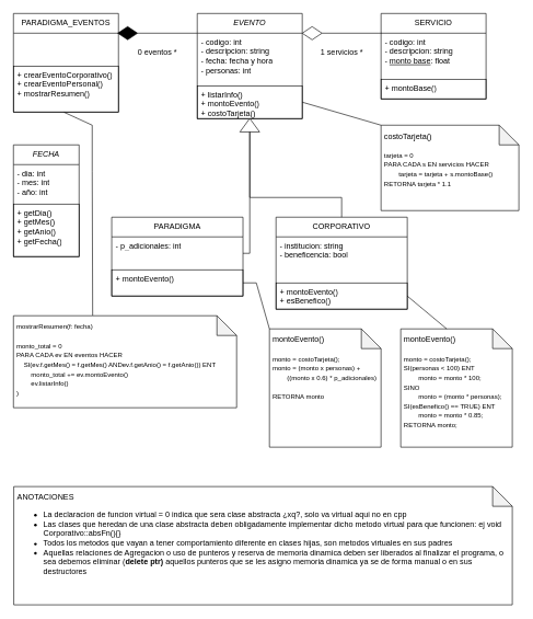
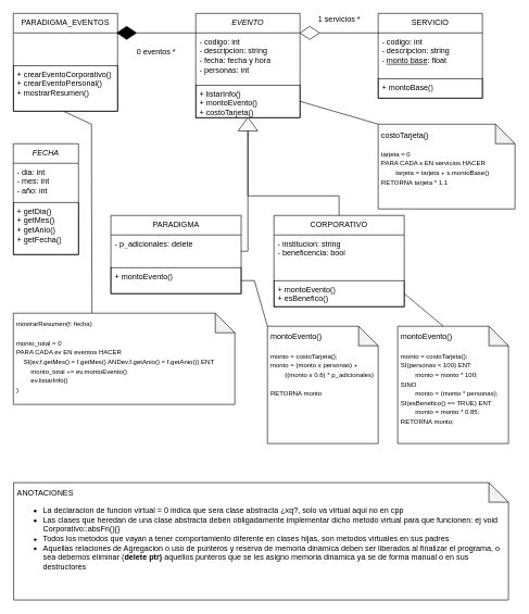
  <mxCell id="0" />
  <mxCell id="1" parent="0" />
  <mxCell id="2" value="PARADIGMA_EVENTOS" style="swimlane;fontStyle=0;childLayout=stackLayout;horizontal=1;startSize=30;horizontalStack=0;resizeParent=1;resizeParentMax=0;resizeLast=0;collapsible=1;marginBottom=0;whiteSpace=wrap;html=1;" parent="1" vertex="1"><mxGeometry x="20" y="20" width="160" height="150" as="geometry" /></mxCell>
  <mxCell id="3" value="&lt;br&gt;" style="text;strokeColor=none;fillColor=none;align=left;verticalAlign=top;spacingLeft=4;spacingRight=4;overflow=hidden;points=[[0,0.5],[1,0.5]];portConstraint=eastwest;rotatable=0;whiteSpace=wrap;html=1;horizontal=1;" parent="2" vertex="1"><mxGeometry y="30" width="160" height="50" as="geometry" /></mxCell>
  <mxCell id="4" value="+ crearEventoCorporativo()&lt;br&gt;+ crearEventoPersonal()&lt;br&gt;+ mostrarResumen()" style="text;strokeColor=default;fillColor=none;align=left;verticalAlign=top;spacingLeft=4;spacingRight=4;overflow=hidden;points=[[0,0.5],[1,0.5]];portConstraint=eastwest;rotatable=0;whiteSpace=wrap;html=1;" parent="2" vertex="1"><mxGeometry y="80" width="160" height="70" as="geometry" /></mxCell>
  <mxCell id="5" value="&lt;i&gt;EVENTO&lt;/i&gt;" style="swimlane;fontStyle=0;childLayout=stackLayout;horizontal=1;startSize=30;horizontalStack=0;resizeParent=1;resizeParentMax=0;resizeLast=0;collapsible=1;marginBottom=0;whiteSpace=wrap;html=1;" parent="1" vertex="1"><mxGeometry x="300" y="20" width="160" height="160" as="geometry" /></mxCell>
  <mxCell id="6" value="- codigo: int&lt;br&gt;- descripcion: string&lt;br&gt;- fecha: fecha y hora&lt;br&gt;- personas: int" style="text;strokeColor=none;fillColor=none;align=left;verticalAlign=top;spacingLeft=4;spacingRight=4;overflow=hidden;points=[[0,0.5],[1,0.5]];portConstraint=eastwest;rotatable=0;whiteSpace=wrap;html=1;horizontal=1;" parent="5" vertex="1"><mxGeometry y="30" width="160" height="80" as="geometry" /></mxCell>
  <mxCell id="7" value="+ listarInfo()&lt;br&gt;+ montoEvento()&lt;br&gt;+ costoTarjeta()" style="text;strokeColor=default;fillColor=none;align=left;verticalAlign=top;spacingLeft=4;spacingRight=4;overflow=hidden;points=[[0,0.5],[1,0.5]];portConstraint=eastwest;rotatable=0;whiteSpace=wrap;html=1;" parent="5" vertex="1"><mxGeometry y="110" width="160" height="50" as="geometry" /></mxCell>
  <mxCell id="8" value="SERVICIO" style="swimlane;fontStyle=0;childLayout=stackLayout;horizontal=1;startSize=30;horizontalStack=0;resizeParent=1;resizeParentMax=0;resizeLast=0;collapsible=1;marginBottom=0;whiteSpace=wrap;html=1;" parent="1" vertex="1"><mxGeometry x="580" y="20" width="160" height="130" as="geometry" /></mxCell>
  <mxCell id="9" value="- codigo: int&lt;br&gt;- descripcion: string&lt;br&gt;- &lt;u&gt;monto base&lt;/u&gt;: float&lt;br&gt;" style="text;strokeColor=none;fillColor=none;align=left;verticalAlign=top;spacingLeft=4;spacingRight=4;overflow=hidden;points=[[0,0.5],[1,0.5]];portConstraint=eastwest;rotatable=0;whiteSpace=wrap;html=1;horizontal=1;" parent="8" vertex="1"><mxGeometry y="30" width="160" height="70" as="geometry" /></mxCell>
  <mxCell id="10" value="+ montoBase()" style="text;strokeColor=default;fillColor=none;align=left;verticalAlign=top;spacingLeft=4;spacingRight=4;overflow=hidden;points=[[0,0.5],[1,0.5]];portConstraint=eastwest;rotatable=0;whiteSpace=wrap;html=1;" parent="8" vertex="1"><mxGeometry y="100" width="160" height="30" as="geometry" /></mxCell>
  <mxCell id="11" value="PARADIGMA" style="swimlane;fontStyle=0;childLayout=stackLayout;horizontal=1;startSize=30;horizontalStack=0;resizeParent=1;resizeParentMax=0;resizeLast=0;collapsible=1;marginBottom=0;whiteSpace=wrap;html=1;" parent="1" vertex="1"><mxGeometry x="169.68" y="330" width="200" height="120" as="geometry" /></mxCell>
- <mxCell id="12" value="- p_adicionales: int" style="text;strokeColor=none;fillColor=none;align=left;verticalAlign=top;spacingLeft=4;spacingRight=4;overflow=hidden;points=[[0,0.5],[1,0.5]];portConstraint=eastwest;rotatable=0;whiteSpace=wrap;html=1;horizontal=1;" parent="11" vertex="1"><mxGeometry y="30" width="200" height="50" as="geometry" /></mxCell>
+ <mxCell id="12" value="- p_adicionales: delete" style="text;strokeColor=none;fillColor=none;align=left;verticalAlign=top;spacingLeft=4;spacingRight=4;overflow=hidden;points=[[0,0.5],[1,0.5]];portConstraint=eastwest;rotatable=0;whiteSpace=wrap;html=1;horizontal=1;" parent="11" vertex="1"><mxGeometry y="30" width="200" height="50" as="geometry" /></mxCell>
  <mxCell id="13" value="+ montoEvento()" style="text;strokeColor=default;fillColor=none;align=left;verticalAlign=top;spacingLeft=4;spacingRight=4;overflow=hidden;points=[[0,0.5],[1,0.5]];portConstraint=eastwest;rotatable=0;whiteSpace=wrap;html=1;" parent="11" vertex="1"><mxGeometry y="80" width="200" height="40" as="geometry" /></mxCell>
  <mxCell id="14" value="CORPORATIVO" style="swimlane;fontStyle=0;childLayout=stackLayout;horizontal=1;startSize=30;horizontalStack=0;resizeParent=1;resizeParentMax=0;resizeLast=0;collapsible=1;marginBottom=0;whiteSpace=wrap;html=1;" parent="1" vertex="1"><mxGeometry x="420" y="330" width="200" height="140" as="geometry" /></mxCell>
  <mxCell id="15" value="- institucion: string&lt;br&gt;- beneficencia: bool" style="text;strokeColor=none;fillColor=none;align=left;verticalAlign=top;spacingLeft=4;spacingRight=4;overflow=hidden;points=[[0,0.5],[1,0.5]];portConstraint=eastwest;rotatable=0;whiteSpace=wrap;html=1;horizontal=1;" parent="14" vertex="1"><mxGeometry y="30" width="200" height="70" as="geometry" /></mxCell>
  <mxCell id="16" value="+ montoEvento()&lt;br&gt;+ esBenefico()" style="text;strokeColor=default;fillColor=none;align=left;verticalAlign=top;spacingLeft=4;spacingRight=4;overflow=hidden;points=[[0,0.5],[1,0.5]];portConstraint=eastwest;rotatable=0;whiteSpace=wrap;html=1;" parent="14" vertex="1"><mxGeometry y="100" width="200" height="40" as="geometry" /></mxCell>
  <mxCell id="17" value="&lt;font style=&quot;font-size: 10px;&quot;&gt;mostrarResumen(f: fecha)&lt;br&gt;&lt;br&gt;monto_total = 0&lt;br&gt;PARA CADA ev EN eventos HACER&lt;br&gt;&lt;span style=&quot;&quot;&gt;&lt;span style=&quot;&quot;&gt;&amp;nbsp;&amp;nbsp;&amp;nbsp;&amp;nbsp;&lt;/span&gt;&lt;/span&gt;SI(ev.f.getMes() = f.getMes() ANDev.f.getAnio() = f.getAnio()) ENT&lt;br&gt;&lt;span style=&quot;white-space: pre;&quot;&gt;&#09;&lt;/span&gt;monto_total += ev.montoEvento()&lt;br&gt;&lt;span style=&quot;white-space: pre;&quot;&gt;&#09;&lt;/span&gt;ev.listarInfo()&lt;br&gt;)&lt;/font&gt;" style="shape=note;whiteSpace=wrap;html=1;backgroundOutline=1;darkOpacity=0.05;align=left;verticalAlign=top;spacing=5;" parent="1" vertex="1"><mxGeometry x="20" y="480" width="340" height="140" as="geometry" /></mxCell>
  <mxCell id="18" value="" style="rhombus;whiteSpace=wrap;html=1;" parent="1" vertex="1"><mxGeometry x="460" y="40" width="30" height="20" as="geometry" /></mxCell>
  <mxCell id="19" value="" style="endArrow=none;html=1;rounded=0;entryX=0.004;entryY=0;entryDx=0;entryDy=0;entryPerimeter=0;exitX=1;exitY=0.5;exitDx=0;exitDy=0;" parent="1" source="18" target="9" edge="1"><mxGeometry width="50" height="50" relative="1" as="geometry"><mxPoint x="440" y="130" as="sourcePoint" /><mxPoint x="490" y="80" as="targetPoint" /></mxGeometry></mxCell>
- <mxCell id="20" value="1 servicios&amp;nbsp;*" style="text;html=1;strokeColor=none;fillColor=none;align=center;verticalAlign=middle;whiteSpace=wrap;rounded=0;" parent="1" vertex="1"><mxGeometry x="471.5" y="70" width="97" height="20" as="geometry" /></mxCell>
+ <mxCell id="20" value="1 servicios&amp;nbsp;*" style="text;html=1;strokeColor=none;fillColor=none;align=center;verticalAlign=middle;whiteSpace=wrap;rounded=0;" parent="1" vertex="1"><mxGeometry x="471.5" y="20" width="97" height="20" as="geometry" /></mxCell>
  <mxCell id="21" value="" style="triangle;whiteSpace=wrap;html=1;rotation=-90;" parent="1" vertex="1"><mxGeometry x="369.68" y="175" width="20.63" height="30" as="geometry" /></mxCell>
  <mxCell id="22" value="" style="endArrow=none;html=1;rounded=0;entryX=0.5;entryY=0;entryDx=0;entryDy=0;exitX=0;exitY=0.5;exitDx=0;exitDy=0;" parent="1" source="21" target="14" edge="1"><mxGeometry width="50" height="50" relative="1" as="geometry"><mxPoint x="370" y="300" as="sourcePoint" /><mxPoint x="420" y="250" as="targetPoint" /><Array as="points"><mxPoint x="380" y="300" /><mxPoint x="520" y="300" /></Array></mxGeometry></mxCell>
  <mxCell id="23" value="" style="endArrow=none;html=1;rounded=0;exitX=1;exitY=0.5;exitDx=0;exitDy=0;entryX=0;entryY=0.5;entryDx=0;entryDy=0;" parent="1" source="12" target="21" edge="1"><mxGeometry width="50" height="50" relative="1" as="geometry"><mxPoint x="370" y="300" as="sourcePoint" /><mxPoint x="420" y="250" as="targetPoint" /><Array as="points"><mxPoint x="380" y="385" /><mxPoint x="380" y="300" /></Array></mxGeometry></mxCell>
  <mxCell id="24" value="" style="rhombus;whiteSpace=wrap;html=1;fillColor=#000000;" parent="1" vertex="1"><mxGeometry x="179" y="40" width="30" height="20" as="geometry" /></mxCell>
  <mxCell id="25" value="" style="endArrow=none;html=1;rounded=0;entryX=0.004;entryY=0;entryDx=0;entryDy=0;entryPerimeter=0;exitX=1;exitY=0.5;exitDx=0;exitDy=0;" parent="1" source="24" edge="1"><mxGeometry width="50" height="50" relative="1" as="geometry"><mxPoint x="159" y="130" as="sourcePoint" /><mxPoint x="300" y="50" as="targetPoint" /></mxGeometry></mxCell>
  <mxCell id="26" value="0 eventos *" style="text;html=1;strokeColor=none;fillColor=none;align=center;verticalAlign=middle;whiteSpace=wrap;rounded=0;" parent="1" vertex="1"><mxGeometry x="190.5" y="70" width="97" height="20" as="geometry" /></mxCell>
  <mxCell id="27" value="&lt;i&gt;FECHA&lt;/i&gt;" style="swimlane;fontStyle=0;childLayout=stackLayout;horizontal=1;startSize=30;horizontalStack=0;resizeParent=1;resizeParentMax=0;resizeLast=0;collapsible=1;marginBottom=0;whiteSpace=wrap;html=1;" parent="1" vertex="1"><mxGeometry x="20" y="220" width="100" height="170" as="geometry"><mxRectangle x="40" y="280" width="80" height="30" as="alternateBounds" /></mxGeometry></mxCell>
  <mxCell id="28" value="- dia: int&lt;br&gt;- mes: int&lt;br&gt;- año: int" style="text;strokeColor=none;fillColor=none;align=left;verticalAlign=top;spacingLeft=4;spacingRight=4;overflow=hidden;points=[[0,0.5],[1,0.5]];portConstraint=eastwest;rotatable=0;whiteSpace=wrap;html=1;horizontal=1;" parent="27" vertex="1"><mxGeometry y="30" width="100" height="60" as="geometry" /></mxCell>
  <mxCell id="29" value="+ getDia()&lt;br&gt;+ getMes()&lt;br&gt;+ getAnio()&lt;br&gt;+ getFecha()" style="text;strokeColor=default;fillColor=none;align=left;verticalAlign=top;spacingLeft=4;spacingRight=4;overflow=hidden;points=[[0,0.5],[1,0.5]];portConstraint=eastwest;rotatable=0;whiteSpace=wrap;html=1;" parent="27" vertex="1"><mxGeometry y="90" width="100" height="80" as="geometry" /></mxCell>
  <mxCell id="30" value="" style="endArrow=none;html=1;rounded=0;entryX=0.482;entryY=1.005;entryDx=0;entryDy=0;exitX=0.355;exitY=-0.003;exitDx=0;exitDy=0;exitPerimeter=0;entryPerimeter=0;" edge="1" parent="1" source="17" target="4"><mxGeometry width="50" height="50" relative="1" as="geometry"><mxPoint x="160" y="290" as="sourcePoint" /><mxPoint x="310" y="60" as="targetPoint" /><Array as="points"><mxPoint x="140" y="260" /><mxPoint x="140" y="190" /></Array></mxGeometry></mxCell>
  <mxCell id="31" value="&lt;font style=&quot;&quot;&gt;montoEvento()&lt;br&gt;&lt;br&gt;&lt;div style=&quot;&quot;&gt;&lt;span style=&quot;font-size: 10px; background-color: initial;&quot;&gt;monto = costoTarjeta();&lt;/span&gt;&lt;br&gt;&lt;/div&gt;&lt;div style=&quot;&quot;&gt;&lt;span style=&quot;font-size: 10px;&quot;&gt;monto = (monto x personas) + &lt;span style=&quot;white-space: pre;&quot;&gt;&#09;&lt;/span&gt;((monto&amp;nbsp;&lt;/span&gt;&lt;span style=&quot;font-size: 10px; background-color: initial;&quot;&gt;x 0.6) * p_adicionales)&lt;/span&gt;&lt;/div&gt;&lt;div style=&quot;&quot;&gt;&lt;span style=&quot;font-size: 10px; background-color: initial;&quot;&gt;&lt;br&gt;&lt;/span&gt;&lt;/div&gt;&lt;div style=&quot;&quot;&gt;&lt;span style=&quot;font-size: 10px; background-color: initial;&quot;&gt;RETORNA monto&lt;/span&gt;&lt;/div&gt;&lt;/font&gt;" style="shape=note;whiteSpace=wrap;html=1;backgroundOutline=1;darkOpacity=0.05;align=left;verticalAlign=top;spacing=5;" vertex="1" parent="1"><mxGeometry x="410" y="500" width="170" height="180" as="geometry" /></mxCell>
  <mxCell id="32" value="&lt;font style=&quot;&quot;&gt;montoEvento()&lt;br&gt;&lt;br&gt;&lt;div style=&quot;&quot;&gt;&lt;span style=&quot;font-size: 10px; background-color: initial;&quot;&gt;monto = costoTarjeta();&lt;/span&gt;&lt;br&gt;&lt;/div&gt;&lt;div style=&quot;&quot;&gt;&lt;span style=&quot;font-size: 10px;&quot;&gt;SI(personas &amp;lt; 100) ENT&lt;/span&gt;&lt;span style=&quot;font-size: 10px; background-color: initial; white-space: pre;&quot;&gt;&#09;&lt;/span&gt;&lt;/div&gt;&lt;div style=&quot;&quot;&gt;&lt;span style=&quot;font-size: 10px;&quot;&gt;&lt;span style=&quot;&quot;&gt;&lt;span style=&quot;white-space: pre;&quot;&gt;&amp;nbsp;&amp;nbsp;&amp;nbsp;&amp;nbsp;&lt;/span&gt;&lt;span style=&quot;white-space: pre;&quot;&gt;&amp;nbsp;&amp;nbsp;&amp;nbsp;&amp;nbsp;&lt;/span&gt;&lt;/span&gt;monto = monto * 100;&lt;/span&gt;&lt;/div&gt;&lt;div style=&quot;&quot;&gt;&lt;span style=&quot;font-size: 10px; white-space: pre;&quot;&gt;SINO&lt;/span&gt;&lt;/div&gt;&lt;div style=&quot;&quot;&gt;&lt;span style=&quot;font-size: 10px;&quot;&gt;&lt;span style=&quot;&quot;&gt;&lt;span style=&quot;white-space: pre;&quot;&gt;&amp;nbsp;&amp;nbsp;&amp;nbsp;&amp;nbsp;&lt;/span&gt;&lt;span style=&quot;white-space: pre;&quot;&gt;&amp;nbsp;&amp;nbsp;&amp;nbsp;&amp;nbsp;&lt;/span&gt;&lt;/span&gt;monto = (monto * personas);&lt;/span&gt;&lt;/div&gt;&lt;div style=&quot;&quot;&gt;&lt;span style=&quot;font-size: 10px;&quot;&gt;&lt;span style=&quot;white-space: pre;&quot;&gt;SI&lt;/span&gt;(esBenefico() == TRUE) ENT&lt;/span&gt;&lt;/div&gt;&lt;div style=&quot;&quot;&gt;&lt;span style=&quot;font-size: 10px;&quot;&gt;&lt;span style=&quot;&quot;&gt;&lt;span style=&quot;white-space: pre;&quot;&gt;&amp;nbsp;&amp;nbsp;&amp;nbsp;&amp;nbsp;&lt;/span&gt;&lt;span style=&quot;white-space: pre;&quot;&gt;&amp;nbsp;&amp;nbsp;&amp;nbsp;&amp;nbsp;&lt;/span&gt;&lt;/span&gt;monto = monto * 0.85;&lt;/span&gt;&lt;/div&gt;&lt;div style=&quot;&quot;&gt;&lt;span style=&quot;font-size: 10px;&quot;&gt;&lt;span style=&quot;white-space: pre;&quot;&gt;RETORNA &lt;/span&gt;monto;&lt;/span&gt;&lt;/div&gt;&lt;/font&gt;" style="shape=note;whiteSpace=wrap;html=1;backgroundOutline=1;darkOpacity=0.05;align=left;verticalAlign=top;spacing=5;" vertex="1" parent="1"><mxGeometry x="610" y="500" width="170" height="180" as="geometry" /></mxCell>
  <mxCell id="33" value="" style="endArrow=none;html=1;rounded=0;entryX=0;entryY=0;entryDx=0;entryDy=0;entryPerimeter=0;exitX=1;exitY=0.5;exitDx=0;exitDy=0;" edge="1" parent="1" source="13" target="31"><mxGeometry width="50" height="50" relative="1" as="geometry"><mxPoint x="440" y="550" as="sourcePoint" /><mxPoint x="490" y="500" as="targetPoint" /><Array as="points"><mxPoint x="390" y="430" /></Array></mxGeometry></mxCell>
  <mxCell id="34" value="" style="endArrow=none;html=1;rounded=0;entryX=1;entryY=0.5;entryDx=0;entryDy=0;exitX=0;exitY=0;exitDx=70;exitDy=0;exitPerimeter=0;" edge="1" parent="1" source="32" target="16"><mxGeometry width="50" height="50" relative="1" as="geometry"><mxPoint x="440" y="550" as="sourcePoint" /><mxPoint x="490" y="500" as="targetPoint" /></mxGeometry></mxCell>
  <mxCell id="35" value="&lt;font style=&quot;&quot;&gt;costoTarjeta()&lt;br&gt;&lt;br&gt;&lt;div style=&quot;&quot;&gt;&lt;span style=&quot;font-size: 10px; background-color: initial;&quot;&gt;tarjeta = 0&lt;/span&gt;&lt;br&gt;&lt;/div&gt;&lt;div style=&quot;&quot;&gt;&lt;span style=&quot;font-size: 10px;&quot;&gt;PARA CADA s EN servicios HACER&lt;br&gt;&lt;/span&gt;&lt;/div&gt;&lt;div style=&quot;&quot;&gt;&lt;span style=&quot;font-size: 10px;&quot;&gt;&lt;span style=&quot;white-space: pre;&quot;&gt;&#09;&lt;/span&gt;tarjeta = tarjeta + s.montoBase()&lt;br&gt;&lt;/span&gt;&lt;/div&gt;&lt;div style=&quot;&quot;&gt;&lt;span style=&quot;font-size: 10px;&quot;&gt;RETORNA tarjeta * 1.1&lt;/span&gt;&lt;/div&gt;&lt;/font&gt;" style="shape=note;whiteSpace=wrap;html=1;backgroundOutline=1;darkOpacity=0.05;align=left;verticalAlign=top;spacing=5;" vertex="1" parent="1"><mxGeometry x="580" y="190" width="210" height="130" as="geometry" /></mxCell>
  <mxCell id="36" value="" style="endArrow=none;html=1;rounded=0;entryX=0;entryY=0;entryDx=0;entryDy=0;entryPerimeter=0;exitX=1;exitY=0.5;exitDx=0;exitDy=0;" edge="1" parent="1" source="7" target="35"><mxGeometry width="50" height="50" relative="1" as="geometry"><mxPoint x="380" y="160" as="sourcePoint" /><mxPoint x="430" y="110" as="targetPoint" /></mxGeometry></mxCell>
  <mxCell id="37" value="&lt;font style=&quot;&quot;&gt;ANOTACIONES&lt;br&gt;&lt;div style=&quot;&quot;&gt;&lt;ul&gt;&lt;li&gt;La declaracion de funcion virtual = 0 indica que sera clase abstracta ¿xq?, solo va virtual aqui no en cpp&lt;br&gt;&lt;/li&gt;&lt;li&gt;Las clases que heredan de una clase abstracta deben obligadamente implementar dicho metodo virtual para que funcionen: ej void Corporativo::absFn(){}&lt;br&gt;&lt;/li&gt;&lt;li&gt;&lt;span style=&quot;background-color: initial;&quot;&gt;Todos los metodos que vayan a tener comportamiento diferente en clases hijas, son metodos virtuales en sus padres&lt;br&gt;&lt;/span&gt;&lt;/li&gt;&lt;li&gt;Aquellas relaciones de Agregacion o uso de punteros y reserva de memoria dinamica deben ser liberados al finalizar el programa, o sea debemos eliminar (&lt;b&gt;delete&lt;/b&gt;&amp;nbsp;&lt;b&gt;ptr)&amp;nbsp;&lt;/b&gt;aquellos punteros que se les asigno memoria dinamica ya se de forma manual o en sus destructores&lt;/li&gt;&lt;/ul&gt;&lt;/div&gt;&lt;/font&gt;" style="shape=note;whiteSpace=wrap;html=1;backgroundOutline=1;darkOpacity=0.05;align=left;verticalAlign=top;spacing=5;" vertex="1" parent="1"><mxGeometry x="20.5" y="740" width="759.5" height="180" as="geometry" /></mxCell>
